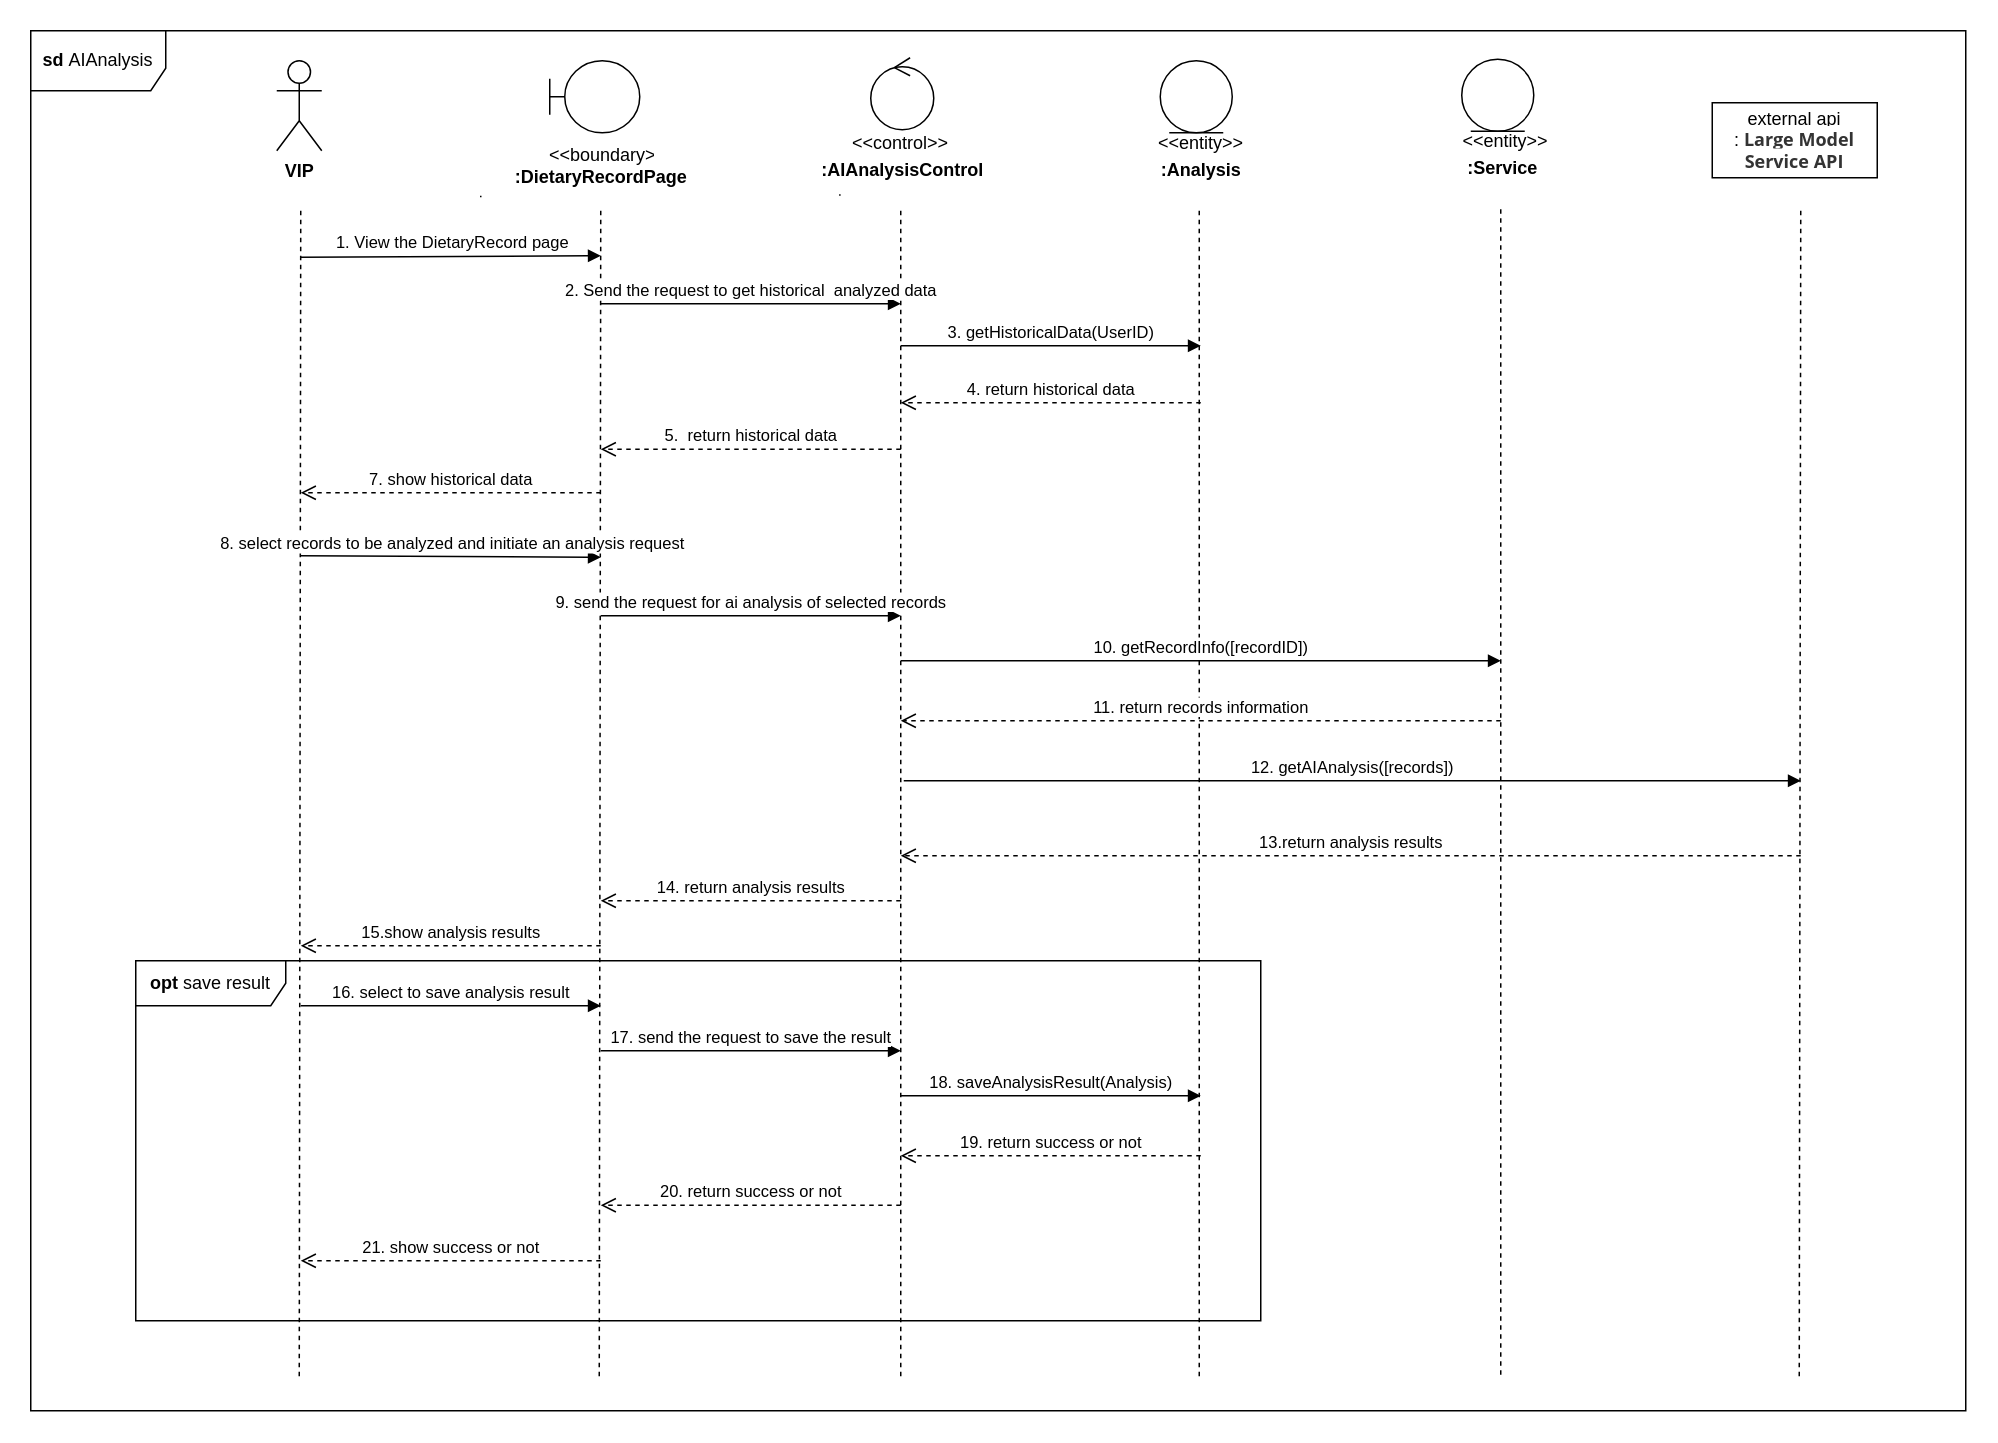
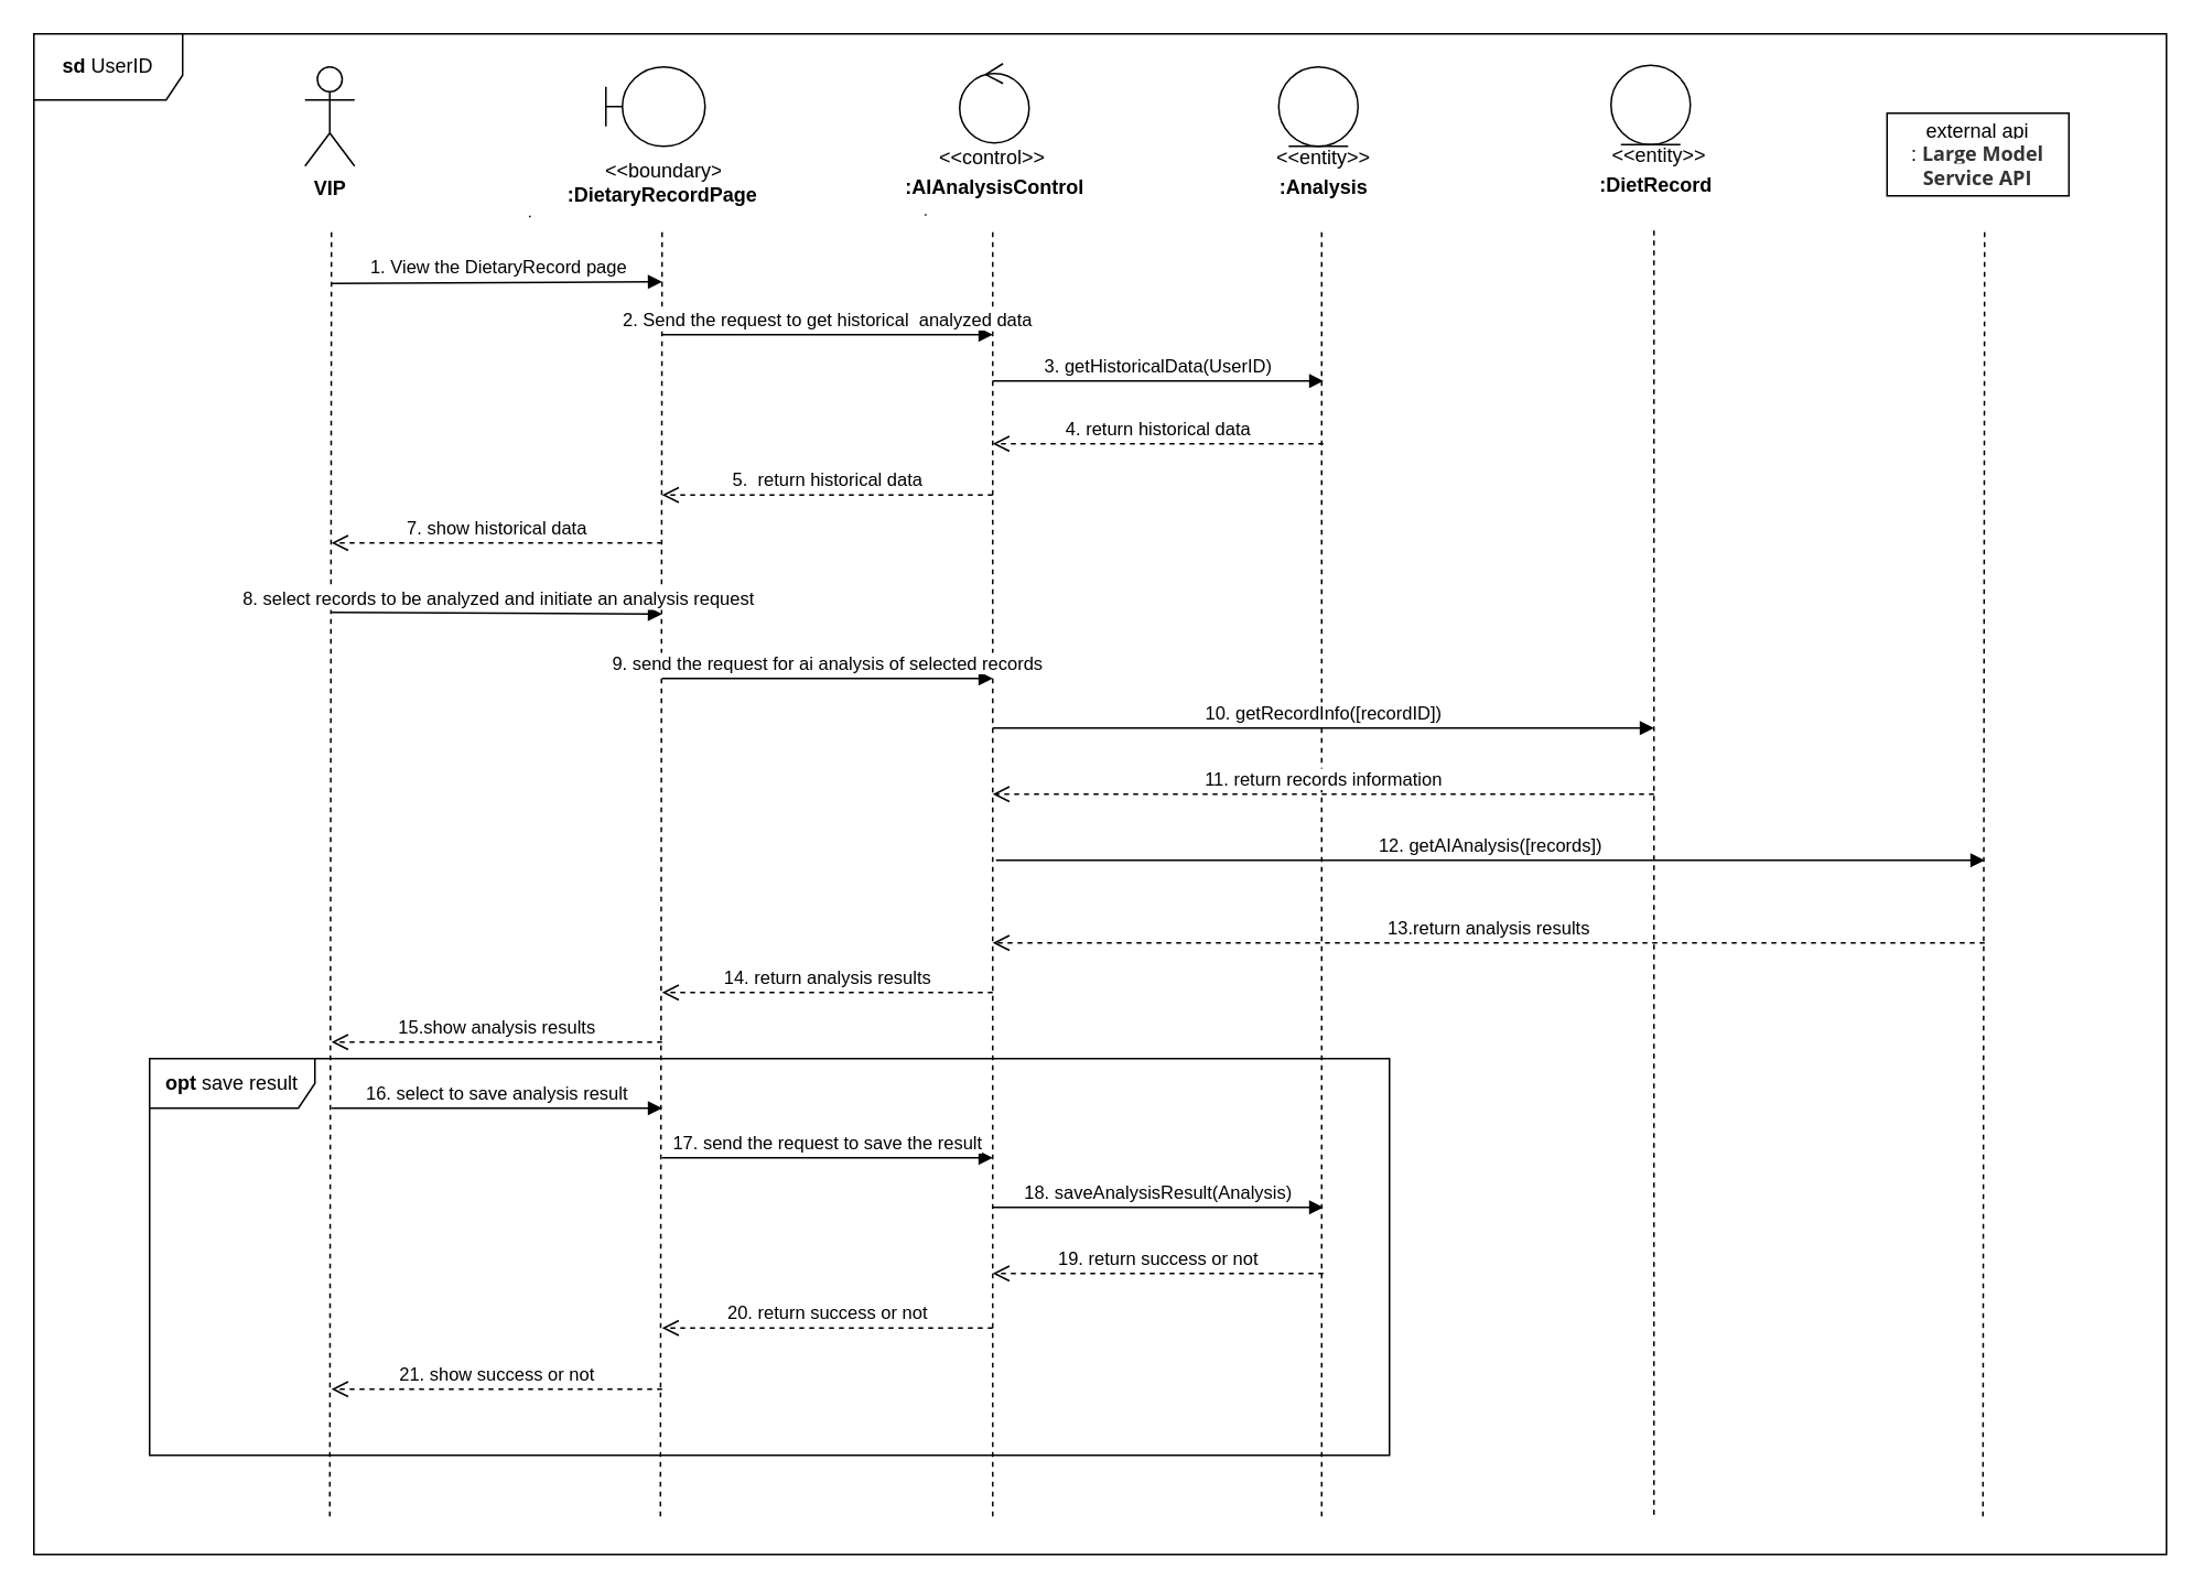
  <mxCell id="0" />
  <mxCell id="1" parent="0" />
  <mxCell id="2" value=":DietaryRecordPage" style="text;align=center;fontStyle=1;verticalAlign=middle;spacingLeft=3;spacingRight=3;strokeColor=none;rotatable=0;points=[[0,0.5],[1,0.5]];portConstraint=eastwest;html=1;" parent="1" vertex="1"><mxGeometry x="360" y="105" width="80" height="26" as="geometry" /></mxCell>
  <mxCell id="3" value="&lt;br&gt;&lt;div&gt;&lt;br&gt;&lt;/div&gt;" style="shape=umlBoundary;whiteSpace=wrap;html=1;aspect=fixed;" parent="1" vertex="1"><mxGeometry x="366" y="40" width="60" height="48" as="geometry" /></mxCell>
  <mxCell id="4" value="&lt;b&gt;VIP&lt;/b&gt;" style="shape=umlActor;verticalLabelPosition=bottom;verticalAlign=top;html=1;" parent="1" vertex="1"><mxGeometry x="184" y="40" width="30" height="60" as="geometry" /></mxCell>
  <mxCell id="5" value="&amp;nbsp;" style="ellipse;shape=umlControl;whiteSpace=wrap;html=1;aspect=fixed;" parent="1" vertex="1"><mxGeometry x="580" y="38" width="42" height="48" as="geometry" /></mxCell>
  <mxCell id="6" value=":AIAnalysisControl" style="text;align=center;fontStyle=1;verticalAlign=middle;spacingLeft=3;spacingRight=3;strokeColor=none;rotatable=0;points=[[0,0.5],[1,0.5]];portConstraint=eastwest;html=1;" parent="1" vertex="1"><mxGeometry x="561" y="100" width="80" height="26" as="geometry" /></mxCell>
  <mxCell id="7" value="&amp;nbsp;" style="ellipse;shape=umlEntity;whiteSpace=wrap;html=1;aspect=fixed;" parent="1" vertex="1"><mxGeometry x="773" y="40" width="48" height="48" as="geometry" /></mxCell>
  <mxCell id="8" value=":Analysis" style="text;align=center;fontStyle=1;verticalAlign=middle;spacingLeft=3;spacingRight=3;strokeColor=none;rotatable=0;points=[[0,0.5],[1,0.5]];portConstraint=eastwest;html=1;" parent="1" vertex="1"><mxGeometry x="760" y="100" width="80" height="26" as="geometry" /></mxCell>
  <mxCell id="9" value="" style="endArrow=none;dashed=1;endFill=0;endSize=12;html=1;rounded=0;" parent="1" edge="1"><mxGeometry width="160" relative="1" as="geometry"><mxPoint x="320" y="130" as="sourcePoint" /><mxPoint x="320" y="131" as="targetPoint" /></mxGeometry></mxCell>
  <mxCell id="10" value="" style="endArrow=none;dashed=1;endFill=0;endSize=12;html=1;rounded=0;" parent="1" edge="1"><mxGeometry width="160" relative="1" as="geometry"><mxPoint x="200" y="140" as="sourcePoint" /><mxPoint x="199" y="920" as="targetPoint" /></mxGeometry></mxCell>
  <mxCell id="11" value="" style="endArrow=none;dashed=1;endFill=0;endSize=12;html=1;rounded=0;" parent="1" edge="1"><mxGeometry width="160" relative="1" as="geometry"><mxPoint x="600" y="140" as="sourcePoint" /><mxPoint x="600" y="920" as="targetPoint" /><Array as="points"><mxPoint x="600" y="427" /></Array></mxGeometry></mxCell>
  <mxCell id="12" value="" style="endArrow=none;dashed=1;endFill=0;endSize=12;html=1;rounded=0;" parent="1" edge="1"><mxGeometry width="160" relative="1" as="geometry"><mxPoint x="799" y="140" as="sourcePoint" /><mxPoint x="799" y="920" as="targetPoint" /></mxGeometry></mxCell>
  <mxCell id="13" value="" style="endArrow=none;dashed=1;endFill=0;endSize=12;html=1;rounded=0;" parent="1" edge="1"><mxGeometry width="160" relative="1" as="geometry"><mxPoint x="559.41" y="129" as="sourcePoint" /><mxPoint x="559.41" y="130" as="targetPoint" /></mxGeometry></mxCell>
  <mxCell id="14" value="" style="endArrow=none;dashed=1;endFill=0;endSize=12;html=1;rounded=0;" parent="1" edge="1"><mxGeometry width="160" relative="1" as="geometry"><mxPoint x="400" y="140" as="sourcePoint" /><mxPoint x="399" y="920" as="targetPoint" /></mxGeometry></mxCell>
  <mxCell id="15" value="1. View the DietaryRecord page" style="html=1;verticalAlign=bottom;endArrow=block;curved=0;rounded=0;" parent="1" edge="1"><mxGeometry x="0.007" width="80" relative="1" as="geometry"><mxPoint x="200" y="171" as="sourcePoint" /><mxPoint x="400" y="170" as="targetPoint" /><mxPoint as="offset" /></mxGeometry></mxCell>
  <mxCell id="16" value="2. Send the&amp;nbsp;request to get historical&amp;nbsp;&amp;nbsp;analyzed data" style="html=1;verticalAlign=bottom;endArrow=block;curved=0;rounded=0;" parent="1" edge="1"><mxGeometry width="80" relative="1" as="geometry"><mxPoint x="400" y="202" as="sourcePoint" /><mxPoint x="600" y="202" as="targetPoint" /></mxGeometry></mxCell>
  <mxCell id="17" value="3. getHistoricalData(UserID)" style="html=1;verticalAlign=bottom;endArrow=block;curved=0;rounded=0;" parent="1" edge="1"><mxGeometry width="80" relative="1" as="geometry"><mxPoint x="600" as="sourcePoint" y="230" /><mxPoint x="800" as="targetPoint" y="230" /><mxPoint as="offset" /></mxGeometry></mxCell>
  <mxCell id="18" value="4. return historical data" style="html=1;verticalAlign=bottom;endArrow=open;dashed=1;endSize=8;curved=0;rounded=0;" parent="1" edge="1"><mxGeometry relative="1" as="geometry"><mxPoint x="800" y="268" as="sourcePoint" /><mxPoint x="600" y="268" as="targetPoint" /></mxGeometry></mxCell>
  <mxCell id="19" value="5.&amp;nbsp; return historical data" style="html=1;verticalAlign=bottom;endArrow=open;dashed=1;endSize=8;curved=0;rounded=0;" parent="1" edge="1"><mxGeometry relative="1" as="geometry"><mxPoint x="600" y="299" as="sourcePoint" /><mxPoint x="400" y="299" as="targetPoint" /></mxGeometry></mxCell>
  <mxCell id="20" value="7. show historical data" style="html=1;verticalAlign=bottom;endArrow=open;dashed=1;endSize=8;curved=0;rounded=0;" parent="1" edge="1"><mxGeometry relative="1" as="geometry"><mxPoint x="400" y="328" as="sourcePoint" /><mxPoint x="200" y="328" as="targetPoint" /></mxGeometry></mxCell>
  <mxCell id="21" value="8. select records to be analyzed and initiate an analysis request" style="html=1;verticalAlign=bottom;endArrow=block;curved=0;rounded=0;" parent="1" edge="1"><mxGeometry x="0.007" width="80" relative="1" as="geometry"><mxPoint x="200" y="370" as="sourcePoint" /><mxPoint x="400" y="371" as="targetPoint" /><mxPoint as="offset" /></mxGeometry></mxCell>
  <mxCell id="22" value="9. send the&amp;nbsp;request for ai analysis of selected records" style="html=1;verticalAlign=bottom;endArrow=block;curved=0;rounded=0;" parent="1" edge="1"><mxGeometry width="80" relative="1" as="geometry"><mxPoint x="400" y="410" as="sourcePoint" /><mxPoint x="600" y="410" as="targetPoint" /></mxGeometry></mxCell>
  <mxCell id="23" value="10. getRecordInfo([recordID])" style="html=1;verticalAlign=bottom;endArrow=block;curved=0;rounded=0;" parent="1" edge="1"><mxGeometry width="80" relative="1" as="geometry"><mxPoint x="600" y="440" as="sourcePoint" /><mxPoint x="1000" y="440" as="targetPoint" /></mxGeometry></mxCell>
  <mxCell id="24" value="11. return records information" style="html=1;verticalAlign=bottom;endArrow=open;dashed=1;endSize=8;curved=0;rounded=0;" parent="1" edge="1"><mxGeometry relative="1" as="geometry"><mxPoint x="1000" y="480" as="sourcePoint" /><mxPoint x="600" y="480" as="targetPoint" /></mxGeometry></mxCell>
  <mxCell id="25" value="12. getAIAnalysis([records])" style="html=1;verticalAlign=bottom;endArrow=block;curved=0;rounded=0;" parent="1" edge="1"><mxGeometry width="80" relative="1" as="geometry"><mxPoint x="602" y="520" as="sourcePoint" /><mxPoint x="1200" y="520" as="targetPoint" /></mxGeometry></mxCell>
  <mxCell id="26" value="external api&lt;div&gt;:&amp;nbsp;&lt;strong style=&quot;white-space-collapse: preserve; box-sizing: border-box; color: rgb(51, 51, 51); font-family: &amp;quot;Open Sans&amp;quot;, &amp;quot;Clear Sans&amp;quot;, &amp;quot;Helvetica Neue&amp;quot;, Helvetica, Arial, sans-serif; orphans: 4; text-align: start; background-color: rgb(255, 255, 255);&quot;&gt;&lt;span style=&quot;box-sizing: border-box;&quot; class=&quot;md-plain&quot;&gt;&lt;font style=&quot;font-size: 12px;&quot;&gt;Large Model Service API&lt;/font&gt;&lt;/span&gt;&lt;/strong&gt;&lt;/div&gt;" style="html=1;whiteSpace=wrap;" parent="1" vertex="1"><mxGeometry x="1141" y="68" width="110" height="50" as="geometry" /></mxCell>
  <mxCell id="27" value="" style="endArrow=none;dashed=1;endFill=0;endSize=12;html=1;rounded=0;" parent="1" edge="1"><mxGeometry width="160" relative="1" as="geometry"><mxPoint x="1200" y="140" as="sourcePoint" /><mxPoint x="1199" y="920" as="targetPoint" /></mxGeometry></mxCell>
  <mxCell id="28" value="13.return analysis results" style="html=1;verticalAlign=bottom;endArrow=open;dashed=1;endSize=8;curved=0;rounded=0;" parent="1" edge="1"><mxGeometry relative="1" as="geometry"><mxPoint x="1200" y="570" as="sourcePoint" /><mxPoint x="600" y="570" as="targetPoint" /></mxGeometry></mxCell>
  <mxCell id="29" value="14. return analysis results" style="html=1;verticalAlign=bottom;endArrow=open;dashed=1;endSize=8;curved=0;rounded=0;" parent="1" edge="1"><mxGeometry relative="1" as="geometry"><mxPoint x="600" y="600" as="sourcePoint" /><mxPoint x="400" y="600" as="targetPoint" /></mxGeometry></mxCell>
  <mxCell id="30" value="15.show analysis results" style="html=1;verticalAlign=bottom;endArrow=open;dashed=1;endSize=8;curved=0;rounded=0;" parent="1" edge="1"><mxGeometry relative="1" as="geometry"><mxPoint x="400" y="630" as="sourcePoint" /><mxPoint x="200" y="630" as="targetPoint" /></mxGeometry></mxCell>
  <mxCell id="31" value="16. select to save analysis result" style="html=1;verticalAlign=bottom;endArrow=block;curved=0;rounded=0;" parent="1" edge="1"><mxGeometry width="80" relative="1" as="geometry"><mxPoint x="200" y="670" as="sourcePoint" /><mxPoint x="400" y="670" as="targetPoint" /></mxGeometry></mxCell>
  <mxCell id="32" value="17. send the request to save the result" style="html=1;verticalAlign=bottom;endArrow=block;curved=0;rounded=0;" parent="1" edge="1"><mxGeometry width="80" relative="1" as="geometry"><mxPoint x="400" y="700" as="sourcePoint" /><mxPoint x="600" y="700" as="targetPoint" /></mxGeometry></mxCell>
  <mxCell id="33" value="18. saveAnalysisResult(Analysis)" style="html=1;verticalAlign=bottom;endArrow=block;curved=0;rounded=0;" parent="1" edge="1"><mxGeometry width="80" relative="1" as="geometry"><mxPoint x="600" y="730" as="sourcePoint" /><mxPoint x="800" y="730" as="targetPoint" /></mxGeometry></mxCell>
  <mxCell id="34" value="19. return success or not" style="html=1;verticalAlign=bottom;endArrow=open;dashed=1;endSize=8;curved=0;rounded=0;" parent="1" edge="1"><mxGeometry relative="1" as="geometry"><mxPoint x="800" y="770" as="sourcePoint" /><mxPoint x="600" y="770" as="targetPoint" /></mxGeometry></mxCell>
  <mxCell id="35" value="20. return success or not" style="html=1;verticalAlign=bottom;endArrow=open;dashed=1;endSize=8;curved=0;rounded=0;" parent="1" edge="1"><mxGeometry relative="1" as="geometry"><mxPoint x="600" y="803" as="sourcePoint" /><mxPoint x="400" y="803" as="targetPoint" /></mxGeometry></mxCell>
  <mxCell id="36" value="21. show success or not" style="html=1;verticalAlign=bottom;endArrow=open;dashed=1;endSize=8;curved=0;rounded=0;" parent="1" edge="1"><mxGeometry relative="1" as="geometry"><mxPoint x="400" y="840" as="sourcePoint" /><mxPoint x="200" y="840" as="targetPoint" /></mxGeometry></mxCell>
  <mxCell id="37" value="&amp;lt;&amp;lt;boundary&amp;gt;&amp;gt;" style="text;strokeColor=none;fillColor=none;align=left;verticalAlign=middle;spacingLeft=4;spacingRight=4;overflow=hidden;points=[[0,0.5],[1,0.5]];portConstraint=eastwest;rotatable=0;whiteSpace=wrap;html=1;" parent="1" vertex="1"><mxGeometry x="360" y="88" width="80" height="30" as="geometry" /></mxCell>
  <mxCell id="38" value="&amp;lt;&amp;lt;control&amp;gt;&amp;gt;" style="text;strokeColor=none;fillColor=none;align=left;verticalAlign=middle;spacingLeft=4;spacingRight=4;overflow=hidden;points=[[0,0.5],[1,0.5]];portConstraint=eastwest;rotatable=0;whiteSpace=wrap;html=1;" parent="1" vertex="1"><mxGeometry x="562" y="80" width="80" height="30" as="geometry" /></mxCell>
  <mxCell id="39" value="&amp;lt;&amp;lt;entity&amp;gt;&amp;gt;" style="text;strokeColor=none;fillColor=none;align=left;verticalAlign=middle;spacingLeft=4;spacingRight=4;overflow=hidden;points=[[0,0.5],[1,0.5]];portConstraint=eastwest;rotatable=0;whiteSpace=wrap;html=1;" parent="1" vertex="1"><mxGeometry x="766" y="80" width="80" height="30" as="geometry" /></mxCell>
  <mxCell id="40" value="&lt;b&gt;opt &lt;/b&gt;save result" style="shape=umlFrame;whiteSpace=wrap;html=1;pointerEvents=0;width=100;height=30;" parent="1" vertex="1"><mxGeometry x="90" y="640" width="750" height="240" as="geometry" /></mxCell>
- <mxCell id="41" value="&lt;b&gt;sd &lt;/b&gt;AIAnalysis" style="shape=umlFrame;whiteSpace=wrap;html=1;pointerEvents=0;width=90;height=40;" parent="1" vertex="1"><mxGeometry x="20" y="20" width="1290" height="920" as="geometry" /></mxCell>
+ <mxCell id="41" value="&lt;b&gt;sd &lt;/b&gt;UserID" style="shape=umlFrame;whiteSpace=wrap;html=1;pointerEvents=0;width=90;height=40;" parent="1" vertex="1"><mxGeometry x="20" y="20" width="1290" height="920" as="geometry" /></mxCell>
  <mxCell id="42" value="&amp;nbsp;" style="ellipse;shape=umlEntity;whiteSpace=wrap;html=1;aspect=fixed;" vertex="1" parent="1"><mxGeometry x="974" y="39" width="48" height="48" as="geometry" /></mxCell>
- <mxCell id="43" value=":Service" style="text;align=center;fontStyle=1;verticalAlign=middle;spacingLeft=3;spacingRight=3;strokeColor=none;rotatable=0;points=[[0,0.5],[1,0.5]];portConstraint=eastwest;html=1;" vertex="1" parent="1"><mxGeometry x="961" y="99" width="80" height="26" as="geometry" /></mxCell>
+ <mxCell id="43" value=":DietRecord" style="text;align=center;fontStyle=1;verticalAlign=middle;spacingLeft=3;spacingRight=3;strokeColor=none;rotatable=0;points=[[0,0.5],[1,0.5]];portConstraint=eastwest;html=1;" vertex="1" parent="1"><mxGeometry x="961" y="99" width="80" height="26" as="geometry" /></mxCell>
  <mxCell id="44" value="" style="endArrow=none;dashed=1;endFill=0;endSize=12;html=1;rounded=0;" edge="1" parent="1"><mxGeometry width="160" relative="1" as="geometry"><mxPoint x="1000" y="139" as="sourcePoint" /><mxPoint x="1000" y="919" as="targetPoint" /></mxGeometry></mxCell>
  <mxCell id="45" value="&amp;lt;&amp;lt;entity&amp;gt;&amp;gt;" style="text;strokeColor=none;fillColor=none;align=left;verticalAlign=middle;spacingLeft=4;spacingRight=4;overflow=hidden;points=[[0,0.5],[1,0.5]];portConstraint=eastwest;rotatable=0;whiteSpace=wrap;html=1;" vertex="1" parent="1"><mxGeometry x="969" y="79" width="80" height="30" as="geometry" /></mxCell>
